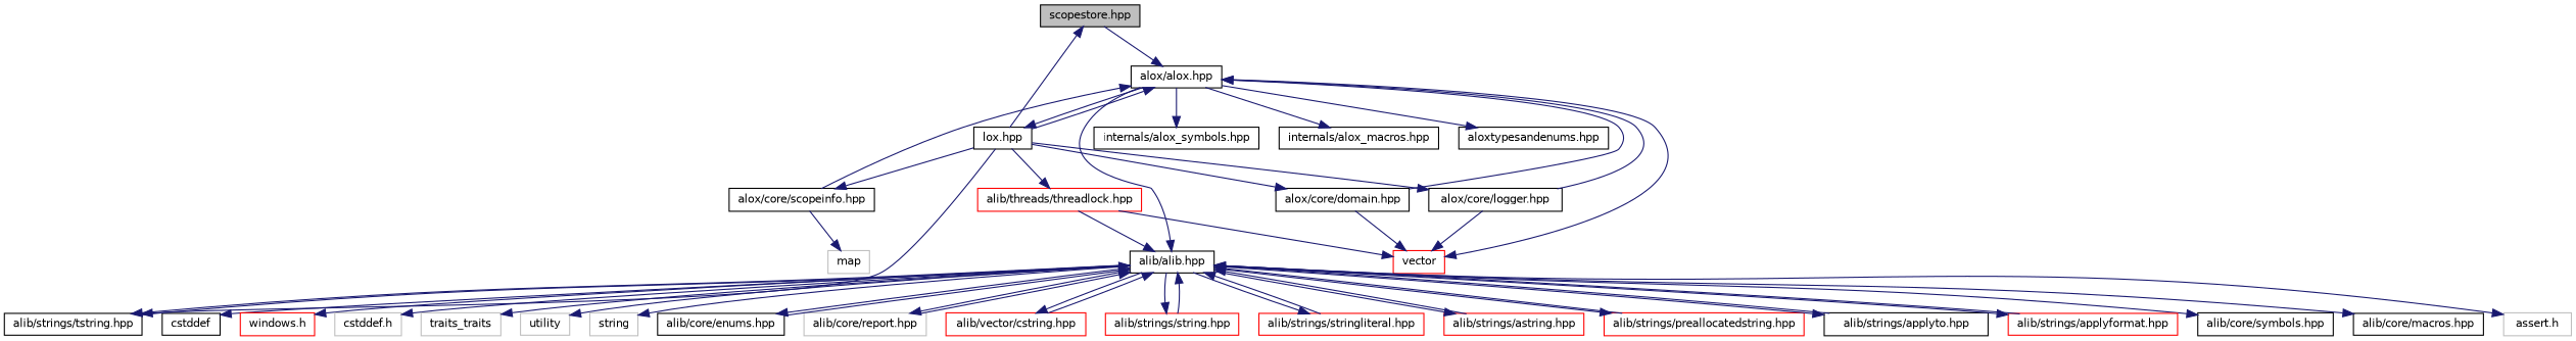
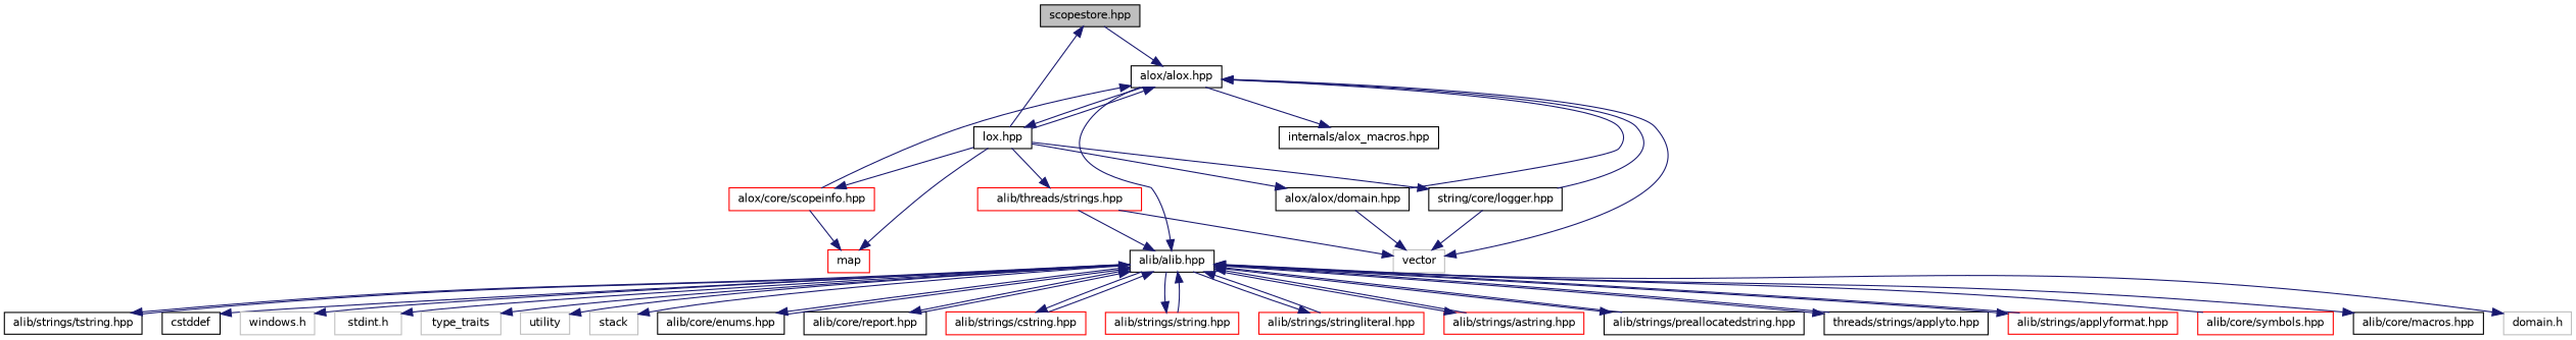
  digraph {
    node [color=black fillcolor=white fontname=Helvetica fontsize=10 shape=record style=filled]
    edge [color=midnightblue fontname=Helvetica fontsize=10 labelfontname=Helvetica labelfontsize=10 style=solid]
    n1 [fillcolor=grey75 fontcolor=black height=0.2 label="scopestore.hpp" width=0.4]
    n2 [height=0.2 label="alox/alox.hpp" width=0.4]
    n3 [height=0.2 label="alib/alib.hpp" width=0.4]
-   n4 [height=0.2 label="internals/alox_symbols.hpp" width=0.4]
    n5 [height=0.2 label="internals/alox_macros.hpp" width=0.4]
-   n6 [color=red height=0.2 label=vector width=0.4]
-   n7 [height=0.2 label="aloxtypesandenums.hpp" width=0.4]
+   n6 [color=grey75 height=0.2 label=vector width=0.4]
    n8 [height=0.2 label="lox.hpp" width=0.4]
-   n9 [height=0.2 label="alib/core/symbols.hpp" width=0.4]
+   n9 [color=red height=0.2 label="alib/core/symbols.hpp" width=0.4]
    n10 [height=0.2 label="alib/core/macros.hpp" width=0.4]
-   n11 [color=grey75 height=0.2 label="assert.h" width=0.4]
+   n11 [color=grey75 height=0.2 label="domain.h" width=0.4]
    n12 [height=0.2 label=cstddef width=0.4]
-   n13 [color=red height=0.2 label="windows.h" width=0.4]
-   n14 [color=grey75 height=0.2 label="cstddef.h" width=0.4]
-   n15 [color=grey75 height=0.2 label=traits_traits width=0.4]
+   n13 [color=grey75 height=0.2 label="windows.h" width=0.4]
+   n14 [color=grey75 height=0.2 label="stdint.h" width=0.4]
+   n15 [color=grey75 height=0.2 label=type_traits width=0.4]
    n16 [color=grey75 height=0.2 label=utility width=0.4]
-   n17 [color=grey75 height=0.2 label=string width=0.4]
+   n17 [color=grey75 height=0.2 label=stack width=0.4]
    n18 [height=0.2 label="alib/core/enums.hpp" width=0.4]
-   n19 [color=grey75 height=0.2 label="alib/core/report.hpp" width=0.4]
-   n20 [color=red height=0.2 label="alib/vector/cstring.hpp" width=0.4]
+   n19 [height=0.2 label="alib/core/report.hpp" width=0.4]
+   n20 [color=red height=0.2 label="alib/strings/cstring.hpp" width=0.4]
    n21 [color=red height=0.2 label="alib/strings/string.hpp" width=0.4]
    n22 [height=0.2 label="alib/strings/tstring.hpp" width=0.4]
    n23 [color=red height=0.2 label="alib/strings/stringliteral.hpp" width=0.4]
    n24 [color=red height=0.2 label="alib/strings/astring.hpp" width=0.4]
-   n25 [color=red height=0.2 label="alib/strings/preallocatedstring.hpp" width=0.4]
-   n26 [height=0.2 label="alib/strings/applyto.hpp" width=0.4]
+   n25 [height=0.2 label="alib/strings/preallocatedstring.hpp" width=0.4]
+   n26 [height=0.2 label="threads/strings/applyto.hpp" width=0.4]
    n27 [color=red height=0.2 label="alib/strings/applyformat.hpp" width=0.4]
-   n28 [color=red height=0.2 label="alib/threads/threadlock.hpp" width=0.4]
-   n29 [height=0.2 label="alox/core/scopeinfo.hpp" width=0.4]
-   n30 [color=grey75 height=0.2 label=map width=0.4]
-   n31 [height=0.2 label="alox/core/logger.hpp" width=0.4]
-   n32 [height=0.2 label="alox/core/domain.hpp" width=0.4]
+   n28 [color=red height=0.2 label="alib/threads/strings.hpp" width=0.4]
+   n29 [color=red height=0.2 label="alox/core/scopeinfo.hpp" width=0.4]
+   n30 [color=red height=0.2 label=map width=0.4]
+   n31 [height=0.2 label="string/core/logger.hpp" width=0.4]
+   n32 [height=0.2 label="alox/alox/domain.hpp" width=0.4]
    n1 -> n2
    n2 -> n3
-   n2 -> n4
    n2 -> n5
    n2 -> n6
-   n2 -> n7
    n2 -> n8
-   n3 -> n9
+   n9 -> n3
    n3 -> n10
    n3 -> n11
    n3 -> n12
    n3 -> n13
    n3 -> n14
    n3 -> n15
    n3 -> n16
    n3 -> n17
    n3 -> n18
    n3 -> n19
    n3 -> n20
    n3 -> n21
    n3 -> n22
    n3 -> n23
    n3 -> n24
    n3 -> n25
    n3 -> n26
    n3 -> n27
    n8 -> n1
    n8 -> n2
    n8 -> n28
    n8 -> n29
-   n8 -> n22
+   n8 -> n30
    n8 -> n31
    n8 -> n32
    n18 -> n3
    n19 -> n3
    n20 -> n3
    n21 -> n3
    n22 -> n3
    n23 -> n3
    n24 -> n3
    n25 -> n3
    n26 -> n3
    n27 -> n3
    n28 -> n3
    n28 -> n6
    n29 -> n2
    n29 -> n30
    n31 -> n2
    n31 -> n6
    n32 -> n2
    n32 -> n6
  }
